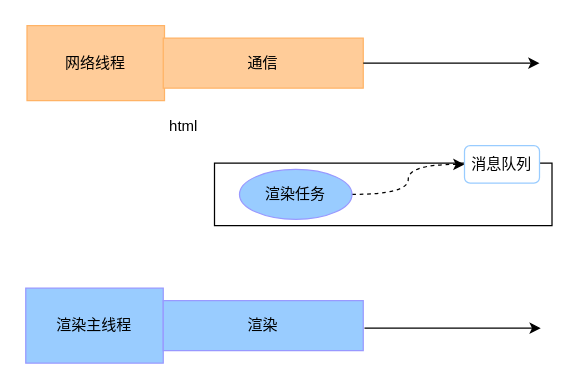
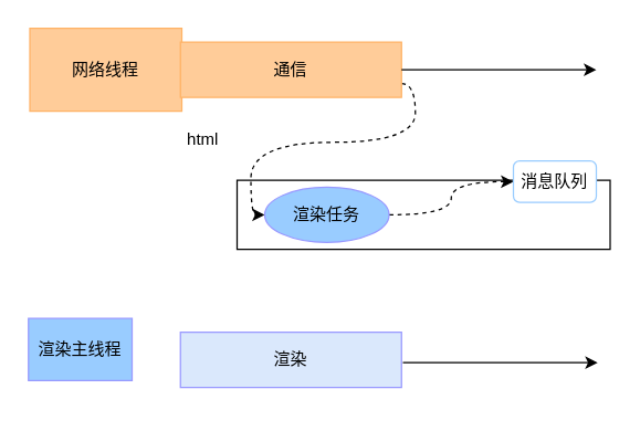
  <mxCell id="0" />
  <mxCell id="1" parent="0" />
  <mxCell id="2" value="网络线程" style="rounded=0;whiteSpace=wrap;html=1;fillColor=#FFCC99;fontColor=#000000;strokeColor=#FFB366;" parent="1" vertex="1"><mxGeometry x="21" y="20" width="110" height="60" as="geometry" /></mxCell>
  <mxCell id="3" value="" style="rounded=0;whiteSpace=wrap;html=1;strokeColor=#000000;fontColor=#000000;fillColor=#FFFFFF;" parent="1" vertex="1"><mxGeometry x="171" y="130" width="270" height="50" as="geometry" /></mxCell>
+ <mxCell id="4" style="edgeStyle=orthogonalEdgeStyle;html=1;entryX=0;entryY=0.5;entryDx=0;entryDy=0;strokeColor=#000000;fontColor=#000000;curved=1;exitX=1;exitY=0.75;exitDx=0;exitDy=0;dashed=1;" parent="1" source="5" target="8" edge="1"><mxGeometry relative="1" as="geometry" /></mxCell>
  <mxCell id="5" value="通信" style="rounded=0;whiteSpace=wrap;html=1;fontColor=#000000;fillColor=#FFCC99;strokeColor=#FFB366;" parent="1" vertex="1"><mxGeometry x="130" y="30" width="160" height="40" as="geometry" /></mxCell>
  <mxCell id="6" value="" style="endArrow=classic;html=1;fontColor=#000000;strokeColor=#000000;exitX=1;exitY=0.5;exitDx=0;exitDy=0;" parent="1" source="5" edge="1"><mxGeometry width="50" height="50" relative="1" as="geometry"><mxPoint x="341" y="190" as="sourcePoint" /><mxPoint x="431" y="50" as="targetPoint" /></mxGeometry></mxCell>
  <mxCell id="7" style="edgeStyle=orthogonalEdgeStyle;curved=1;html=1;dashed=1;strokeColor=#000000;fontColor=#000000;" parent="1" source="8" target="9" edge="1"><mxGeometry relative="1" as="geometry" /></mxCell>
  <mxCell id="8" value="渲染任务" style="ellipse;whiteSpace=wrap;html=1;fontColor=#000000;fillColor=#99CCFF;strokeColor=#9999FF;" parent="1" vertex="1"><mxGeometry x="191" y="135" width="90" height="40" as="geometry" /></mxCell>
  <mxCell id="9" value="消息队列" style="rounded=1;whiteSpace=wrap;html=1;strokeColor=#99CCFF;fontColor=#000000;fillColor=#FFFFFF;" parent="1" vertex="1"><mxGeometry x="371" y="116" width="60" height="30" as="geometry" /></mxCell>
- <mxCell id="10" value="渲染主线程" style="rounded=0;whiteSpace=wrap;html=1;fontColor=#000000;fillColor=#99CCFF;strokeColor=#9999FF;" parent="1" vertex="1"><mxGeometry x="20" y="230" width="110" height="60" as="geometry" /></mxCell>
+ <mxCell id="10" value="渲染主线程" style="rounded=0;whiteSpace=wrap;html=1;fontColor=#000000;fillColor=#99CCFF;strokeColor=#9999FF;" parent="1" vertex="1"><mxGeometry x="20" y="230" width="75" height="45" as="geometry" /></mxCell>
  <mxCell id="11" value="" style="endArrow=classic;html=1;fontColor=#000000;strokeColor=#000000;exitX=1;exitY=0.5;exitDx=0;exitDy=0;" parent="1" edge="1"><mxGeometry width="50" height="50" relative="1" as="geometry"><mxPoint x="291" y="262" as="sourcePoint" /><mxPoint x="432" y="262" as="targetPoint" /></mxGeometry></mxCell>
- <mxCell id="12" value="渲染" style="rounded=0;whiteSpace=wrap;html=1;fontColor=#000000;fillColor=#99CCFF;strokeColor=#9999FF;" parent="1" vertex="1"><mxGeometry x="130" y="240" width="160" height="40" as="geometry" /></mxCell>
+ <mxCell id="12" value="渲染" style="rounded=0;whiteSpace=wrap;html=1;fontColor=#000000;fillColor=#dae8fc;strokeColor=#9999FF;" parent="1" vertex="1"><mxGeometry x="130" y="240" width="160" height="40" as="geometry" /></mxCell>
  <mxCell id="13" value="html" style="rounded=1;whiteSpace=wrap;html=1;strokeColor=none;fontColor=#000000;fillColor=#FFFFFF;" parent="1" vertex="1"><mxGeometry x="118.5" y="86" width="55" height="30" as="geometry" /></mxCell>
